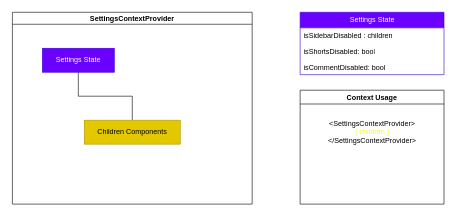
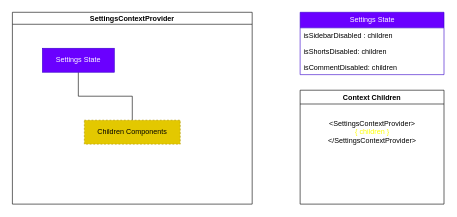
  <mxCell id="0" />
  <mxCell id="1" parent="0" />
  <mxCell id="2" value="SettingsContextProvider" style="swimlane;startSize=20;horizontal=1;containerType=tree;" vertex="1" parent="1"><mxGeometry x="20" y="20" width="400" height="320" as="geometry"><mxRectangle x="170" y="100" width="180" height="30" as="alternateBounds" /></mxGeometry></mxCell>
  <mxCell id="3" value="" style="edgeStyle=elbowEdgeStyle;elbow=vertical;sourcePerimeterSpacing=0;targetPerimeterSpacing=0;startArrow=none;endArrow=none;rounded=0;curved=0;" edge="1" parent="2" source="4" target="5"><mxGeometry relative="1" as="geometry" /></mxCell>
  <mxCell id="4" value="Settings State" style="whiteSpace=wrap;html=1;treeFolding=1;treeMoving=1;newEdgeStyle={&quot;edgeStyle&quot;:&quot;elbowEdgeStyle&quot;,&quot;startArrow&quot;:&quot;none&quot;,&quot;endArrow&quot;:&quot;none&quot;};fillColor=#6a00ff;fontColor=#ffffff;strokeColor=#3700CC;" vertex="1" parent="2"><mxGeometry x="50" y="60" width="120" height="40" as="geometry" /></mxCell>
- <mxCell id="5" value="Children Components" style="whiteSpace=wrap;html=1;treeFolding=1;treeMoving=1;newEdgeStyle={&quot;edgeStyle&quot;:&quot;elbowEdgeStyle&quot;,&quot;startArrow&quot;:&quot;none&quot;,&quot;endArrow&quot;:&quot;none&quot;};fillColor=#e3c800;fontColor=#000000;strokeColor=#B09500;" vertex="1" parent="2"><mxGeometry x="120" y="180" width="160" height="40" as="geometry" /></mxCell>
+ <mxCell id="5" value="Children Components" style="whiteSpace=wrap;html=1;treeFolding=1;treeMoving=1;newEdgeStyle={&quot;edgeStyle&quot;:&quot;elbowEdgeStyle&quot;,&quot;startArrow&quot;:&quot;none&quot;,&quot;endArrow&quot;:&quot;none&quot;};fillColor=#e3c800;fontColor=#000000;strokeColor=#B09500;dashed=1;" vertex="1" parent="2"><mxGeometry x="120" y="180" width="160" height="40" as="geometry" /></mxCell>
  <mxCell id="6" value="Settings State" style="swimlane;fontStyle=0;childLayout=stackLayout;horizontal=1;startSize=26;fillColor=#6a00ff;horizontalStack=0;resizeParent=1;resizeParentMax=0;resizeLast=0;collapsible=1;marginBottom=0;html=1;fontColor=#ffffff;strokeColor=#3700CC;" vertex="1" parent="1"><mxGeometry x="500" y="20" width="240" height="104" as="geometry" /></mxCell>
  <mxCell id="7" value="isSidebarDisabled : children" style="text;strokeColor=none;fillColor=none;align=left;verticalAlign=top;spacingLeft=4;spacingRight=4;overflow=hidden;rotatable=0;points=[[0,0.5],[1,0.5]];portConstraint=eastwest;whiteSpace=wrap;html=1;" vertex="1" parent="6"><mxGeometry y="26" width="240" height="26" as="geometry" /></mxCell>
- <mxCell id="8" value="isShortsDisabled: bool" style="text;strokeColor=none;fillColor=none;align=left;verticalAlign=top;spacingLeft=4;spacingRight=4;overflow=hidden;rotatable=0;points=[[0,0.5],[1,0.5]];portConstraint=eastwest;whiteSpace=wrap;html=1;" vertex="1" parent="6"><mxGeometry y="52" width="240" height="26" as="geometry" /></mxCell>
- <mxCell id="9" value="isCommentDisabled: bool" style="text;strokeColor=none;fillColor=none;align=left;verticalAlign=top;spacingLeft=4;spacingRight=4;overflow=hidden;rotatable=0;points=[[0,0.5],[1,0.5]];portConstraint=eastwest;whiteSpace=wrap;html=1;" vertex="1" parent="6"><mxGeometry y="78" width="240" height="26" as="geometry" /></mxCell>
- <mxCell id="10" value="Context Usage" style="swimlane;" vertex="1" parent="1"><mxGeometry x="500" y="150" width="240" height="190" as="geometry" /></mxCell>
+ <mxCell id="8" value="isShortsDisabled: children" style="text;strokeColor=none;fillColor=none;align=left;verticalAlign=top;spacingLeft=4;spacingRight=4;overflow=hidden;rotatable=0;points=[[0,0.5],[1,0.5]];portConstraint=eastwest;whiteSpace=wrap;html=1;" vertex="1" parent="6"><mxGeometry y="52" width="240" height="26" as="geometry" /></mxCell>
+ <mxCell id="9" value="isCommentDisabled: children" style="text;strokeColor=none;fillColor=none;align=left;verticalAlign=top;spacingLeft=4;spacingRight=4;overflow=hidden;rotatable=0;points=[[0,0.5],[1,0.5]];portConstraint=eastwest;whiteSpace=wrap;html=1;" vertex="1" parent="6"><mxGeometry y="78" width="240" height="26" as="geometry" /></mxCell>
+ <mxCell id="10" value="Context Children" style="swimlane;" vertex="1" parent="1"><mxGeometry x="500" y="150" width="240" height="190" as="geometry" /></mxCell>
  <mxCell id="11" value="&amp;lt;SettingsContextProvider&amp;gt;&lt;br&gt;&lt;font color=&quot;#ffff00&quot;&gt;{ children }&lt;/font&gt;&lt;br&gt;&amp;lt;/SettingsContextProvider&amp;gt;" style="text;html=1;align=center;verticalAlign=middle;resizable=0;points=[];autosize=1;strokeColor=none;fillColor=none;" vertex="1" parent="1"><mxGeometry x="535" y="190" width="170" height="60" as="geometry" /></mxCell>
